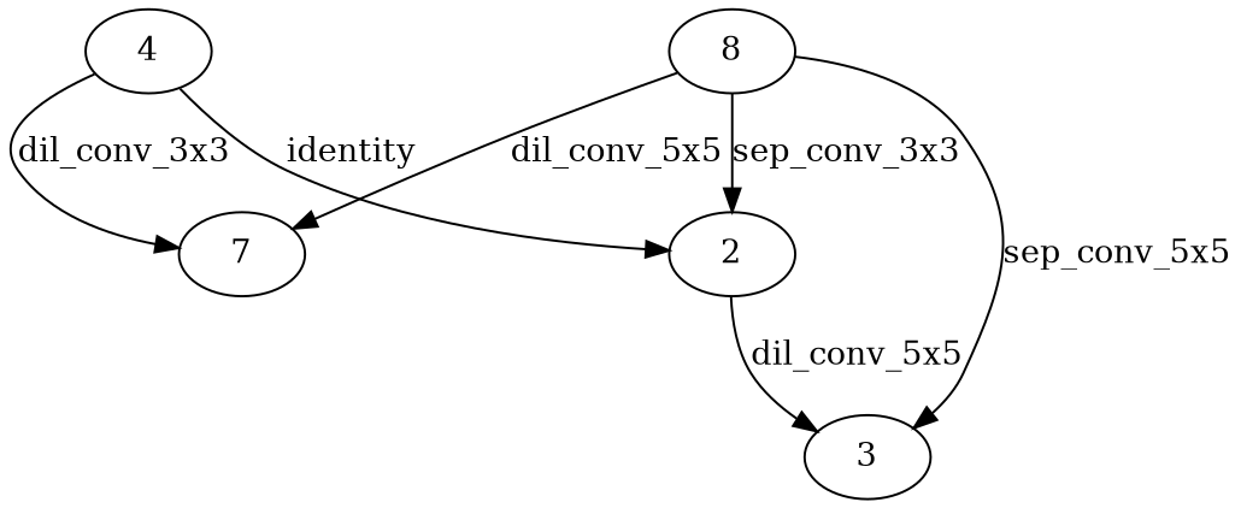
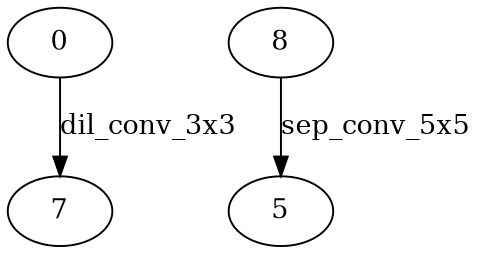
  digraph {
-   0 [label=4]
-   2
+   0
    n3 [label=7]
-   3
+   3 [label=5]
    n5 [label=8]
-   0 -> 2 [label=identity]
    0 -> n3 [label=dil_conv_3x3]
-   2 -> 3 [label=dil_conv_5x5]
-   n5 -> 2 [label=sep_conv_3x3]
-   n5 -> n3 [label=dil_conv_5x5]
    n5 -> 3 [label=sep_conv_5x5]
  }
